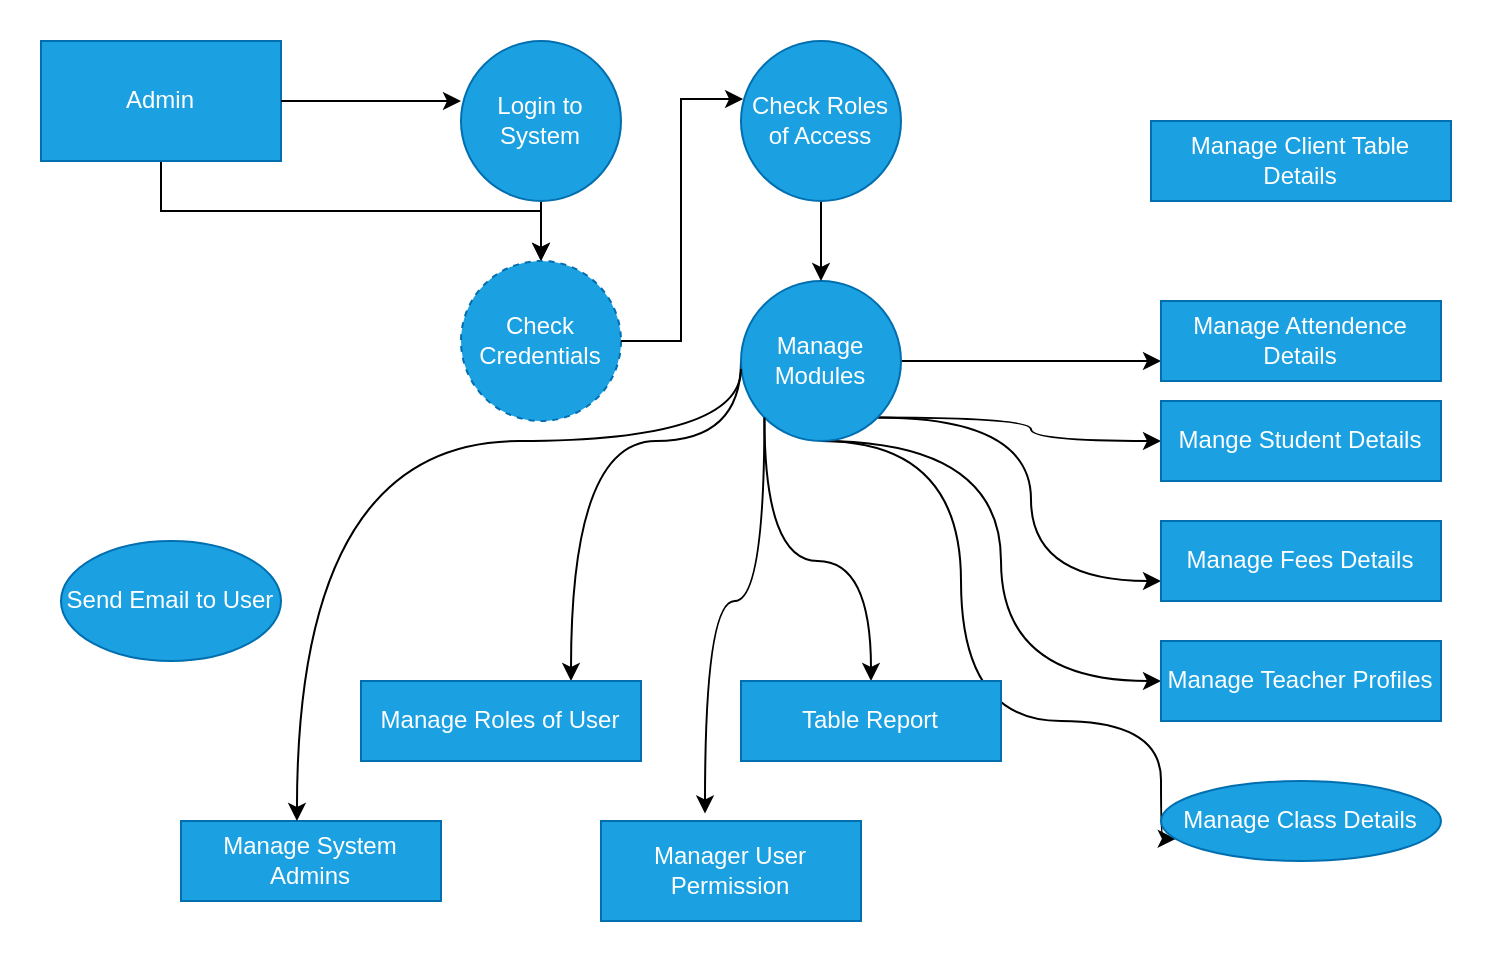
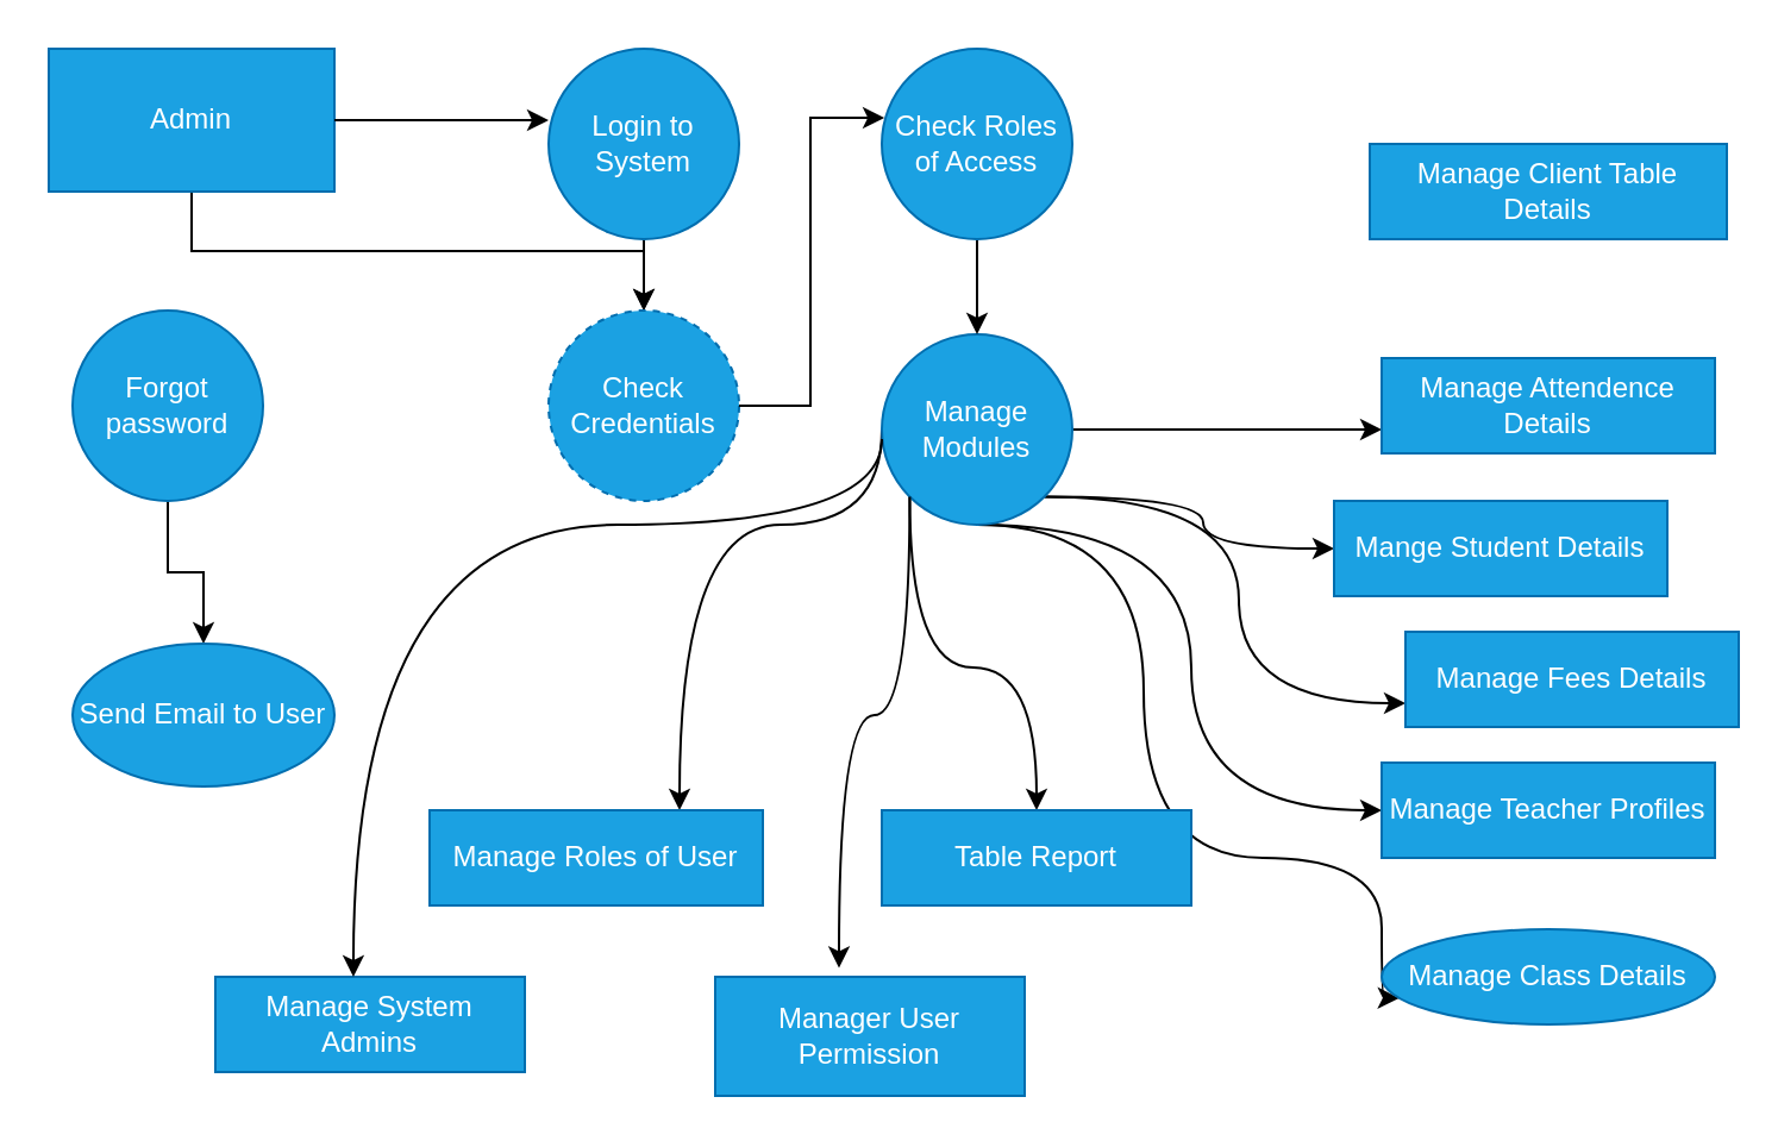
  <mxCell id="0" />
  <mxCell id="1" parent="0" />
  <mxCell id="2" style="edgeStyle=orthogonalEdgeStyle;rounded=0;orthogonalLoop=1;jettySize=auto;html=1;exitX=0.5;exitY=1;exitDx=0;exitDy=0;" edge="1" parent="1" source="3" target="6"><mxGeometry relative="1" as="geometry" /></mxCell>
  <mxCell id="3" value="Admin" style="rounded=0;whiteSpace=wrap;html=1;fillColor=#1ba1e2;fontColor=#ffffff;strokeColor=#006EAF;" vertex="1" parent="1"><mxGeometry x="20" y="20" width="120" height="60" as="geometry" /></mxCell>
  <mxCell id="4" style="edgeStyle=orthogonalEdgeStyle;rounded=0;orthogonalLoop=1;jettySize=auto;html=1;exitX=0.5;exitY=1;exitDx=0;exitDy=0;entryX=0.5;entryY=0;entryDx=0;entryDy=0;" edge="1" parent="1" source="5" target="6"><mxGeometry relative="1" as="geometry" /></mxCell>
  <mxCell id="5" value="Login to System" style="ellipse;whiteSpace=wrap;html=1;aspect=fixed;fillColor=#1ba1e2;fontColor=#ffffff;strokeColor=#006EAF;" vertex="1" parent="1"><mxGeometry x="230" y="20" width="80" height="80" as="geometry" /></mxCell>
  <mxCell id="6" value="Check Credentials" style="ellipse;whiteSpace=wrap;html=1;aspect=fixed;fillColor=#1ba1e2;fontColor=#ffffff;strokeColor=#006EAF;dashed=1;" vertex="1" parent="1"><mxGeometry x="230" y="130" width="80" height="80" as="geometry" /></mxCell>
  <mxCell id="7" style="edgeStyle=orthogonalEdgeStyle;curved=1;rounded=0;orthogonalLoop=1;jettySize=auto;html=1;exitX=1;exitY=0.5;exitDx=0;exitDy=0;entryX=0;entryY=0.75;entryDx=0;entryDy=0;" edge="1" parent="1" source="14" target="30"><mxGeometry relative="1" as="geometry" /></mxCell>
  <mxCell id="8" style="edgeStyle=orthogonalEdgeStyle;curved=1;rounded=0;orthogonalLoop=1;jettySize=auto;html=1;exitX=1;exitY=1;exitDx=0;exitDy=0;entryX=0;entryY=0.5;entryDx=0;entryDy=0;" edge="1" parent="1" source="14" target="29"><mxGeometry relative="1" as="geometry" /></mxCell>
  <mxCell id="9" style="edgeStyle=orthogonalEdgeStyle;curved=1;rounded=0;orthogonalLoop=1;jettySize=auto;html=1;exitX=1;exitY=1;exitDx=0;exitDy=0;entryX=0;entryY=0.75;entryDx=0;entryDy=0;" edge="1" parent="1" source="14" target="28"><mxGeometry relative="1" as="geometry" /></mxCell>
  <mxCell id="10" style="edgeStyle=orthogonalEdgeStyle;curved=1;rounded=0;orthogonalLoop=1;jettySize=auto;html=1;exitX=0.5;exitY=1;exitDx=0;exitDy=0;entryX=0;entryY=0.5;entryDx=0;entryDy=0;" edge="1" parent="1" source="14" target="27"><mxGeometry relative="1" as="geometry"><Array as="points"><mxPoint x="500" y="220" /><mxPoint x="500" y="340" /></Array></mxGeometry></mxCell>
  <mxCell id="11" style="edgeStyle=orthogonalEdgeStyle;curved=1;rounded=0;orthogonalLoop=1;jettySize=auto;html=1;exitX=0.5;exitY=1;exitDx=0;exitDy=0;entryX=0;entryY=0.75;entryDx=0;entryDy=0;" edge="1" parent="1" source="14" target="24"><mxGeometry relative="1" as="geometry"><Array as="points"><mxPoint x="480" y="220" /><mxPoint x="480" y="360" /><mxPoint x="580" y="360" /></Array></mxGeometry></mxCell>
  <mxCell id="12" style="edgeStyle=orthogonalEdgeStyle;curved=1;rounded=0;orthogonalLoop=1;jettySize=auto;html=1;exitX=0;exitY=1;exitDx=0;exitDy=0;" edge="1" parent="1" source="14" target="26"><mxGeometry relative="1" as="geometry"><mxPoint x="380" y="220" as="sourcePoint" /></mxGeometry></mxCell>
  <mxCell id="13" style="edgeStyle=orthogonalEdgeStyle;curved=1;rounded=0;orthogonalLoop=1;jettySize=auto;html=1;exitX=0;exitY=0.5;exitDx=0;exitDy=0;entryX=0.75;entryY=0;entryDx=0;entryDy=0;" edge="1" parent="1" source="14" target="25"><mxGeometry relative="1" as="geometry"><Array as="points"><mxPoint x="370" y="220" /><mxPoint x="285" y="220" /></Array></mxGeometry></mxCell>
  <mxCell id="14" value="Manage Modules" style="ellipse;whiteSpace=wrap;html=1;aspect=fixed;fillColor=#1ba1e2;fontColor=#ffffff;strokeColor=#006EAF;" vertex="1" parent="1"><mxGeometry x="370" y="140" width="80" height="80" as="geometry" /></mxCell>
+ <mxCell id="15" style="edgeStyle=orthogonalEdgeStyle;rounded=0;orthogonalLoop=1;jettySize=auto;html=1;exitX=0.5;exitY=1;exitDx=0;exitDy=0;entryX=0.5;entryY=0;entryDx=0;entryDy=0;" edge="1" parent="1" source="16" target="17"><mxGeometry relative="1" as="geometry" /></mxCell>
+ <mxCell id="16" value="Forgot password" style="ellipse;whiteSpace=wrap;html=1;aspect=fixed;fillColor=#1ba1e2;fontColor=#ffffff;strokeColor=#006EAF;" vertex="1" parent="1"><mxGeometry x="30" y="130" width="80" height="80" as="geometry" /></mxCell>
  <mxCell id="17" value="Send Email to User" style="ellipse;whiteSpace=wrap;html=1;aspect=fixed;fillColor=#1ba1e2;fontColor=#ffffff;strokeColor=#006EAF;" vertex="1" parent="1"><mxGeometry x="30" y="270" width="110" height="60" as="geometry" /></mxCell>
  <mxCell id="18" style="edgeStyle=orthogonalEdgeStyle;rounded=0;orthogonalLoop=1;jettySize=auto;html=1;exitX=1;exitY=0.5;exitDx=0;exitDy=0;entryX=0;entryY=0.375;entryDx=0;entryDy=0;entryPerimeter=0;" edge="1" parent="1" source="3" target="5"><mxGeometry relative="1" as="geometry" /></mxCell>
  <mxCell id="19" style="edgeStyle=orthogonalEdgeStyle;rounded=0;orthogonalLoop=1;jettySize=auto;html=1;exitX=0.5;exitY=1;exitDx=0;exitDy=0;" edge="1" parent="1" source="20" target="14"><mxGeometry relative="1" as="geometry" /></mxCell>
  <mxCell id="20" value="Check Roles of Access" style="ellipse;whiteSpace=wrap;html=1;aspect=fixed;fillColor=#1ba1e2;fontColor=#ffffff;strokeColor=#006EAF;" vertex="1" parent="1"><mxGeometry x="370" y="20" width="80" height="80" as="geometry" /></mxCell>
  <mxCell id="21" style="edgeStyle=orthogonalEdgeStyle;rounded=0;orthogonalLoop=1;jettySize=auto;html=1;exitX=1;exitY=0.5;exitDx=0;exitDy=0;entryX=0.013;entryY=0.363;entryDx=0;entryDy=0;entryPerimeter=0;" edge="1" parent="1" source="6" target="20"><mxGeometry relative="1" as="geometry" /></mxCell>
  <mxCell id="22" value="Manager User Permission" style="rounded=0;whiteSpace=wrap;html=1;fillColor=#1ba1e2;fontColor=#ffffff;strokeColor=#006EAF;" vertex="1" parent="1"><mxGeometry x="300" y="410" width="130" height="50" as="geometry" /></mxCell>
  <mxCell id="23" value="Manage System Admins" style="rounded=0;whiteSpace=wrap;html=1;fillColor=#1ba1e2;fontColor=#ffffff;strokeColor=#006EAF;" vertex="1" parent="1"><mxGeometry x="90" y="410" width="130" height="40" as="geometry" /></mxCell>
  <mxCell id="24" value="Manage Class Details" style="ellipse;whiteSpace=wrap;html=1;fillColor=#1ba1e2;fontColor=#ffffff;strokeColor=#006EAF;" vertex="1" parent="1"><mxGeometry x="580" y="390" width="140" height="40" as="geometry" /></mxCell>
  <mxCell id="25" value="Manage Roles of User" style="rounded=0;whiteSpace=wrap;html=1;fillColor=#1ba1e2;fontColor=#ffffff;strokeColor=#006EAF;" vertex="1" parent="1"><mxGeometry x="180" y="340" width="140" height="40" as="geometry" /></mxCell>
  <mxCell id="26" value="Table Report" style="rounded=0;whiteSpace=wrap;html=1;fillColor=#1ba1e2;fontColor=#ffffff;strokeColor=#006EAF;" vertex="1" parent="1"><mxGeometry x="370" y="340" width="130" height="40" as="geometry" /></mxCell>
  <mxCell id="27" value="Manage Teacher Profiles" style="rounded=0;whiteSpace=wrap;html=1;fillColor=#1ba1e2;fontColor=#ffffff;strokeColor=#006EAF;" vertex="1" parent="1"><mxGeometry x="580" y="320" width="140" height="40" as="geometry" /></mxCell>
- <mxCell id="28" value="Manage Fees Details" style="rounded=0;whiteSpace=wrap;html=1;fillColor=#1ba1e2;fontColor=#ffffff;strokeColor=#006EAF;" vertex="1" parent="1"><mxGeometry x="580" y="260" width="140" height="40" as="geometry" /></mxCell>
- <mxCell id="29" value="Mange Student Details" style="rounded=0;whiteSpace=wrap;html=1;fillColor=#1ba1e2;fontColor=#ffffff;strokeColor=#006EAF;" vertex="1" parent="1"><mxGeometry x="580" y="200" width="140" height="40" as="geometry" /></mxCell>
+ <mxCell id="28" value="Manage Fees Details" style="rounded=0;whiteSpace=wrap;html=1;fillColor=#1ba1e2;fontColor=#ffffff;strokeColor=#006EAF;" vertex="1" parent="1"><mxGeometry x="590" y="265" width="140" height="40" as="geometry" /></mxCell>
+ <mxCell id="29" value="Mange Student Details" style="rounded=0;whiteSpace=wrap;html=1;fillColor=#1ba1e2;fontColor=#ffffff;strokeColor=#006EAF;" vertex="1" parent="1"><mxGeometry x="560" y="210" width="140" height="40" as="geometry" /></mxCell>
  <mxCell id="30" value="Manage Attendence Details" style="rounded=0;whiteSpace=wrap;html=1;fillColor=#1ba1e2;fontColor=#ffffff;strokeColor=#006EAF;" vertex="1" parent="1"><mxGeometry x="580" y="150" width="140" height="40" as="geometry" /></mxCell>
  <mxCell id="31" value="Manage Client Table Details" style="rounded=0;whiteSpace=wrap;html=1;fillColor=#1ba1e2;fontColor=#ffffff;strokeColor=#006EAF;" vertex="1" parent="1"><mxGeometry x="575" y="60" width="150" height="40" as="geometry" /></mxCell>
  <mxCell id="32" style="edgeStyle=orthogonalEdgeStyle;rounded=0;orthogonalLoop=1;jettySize=auto;html=1;exitX=0.5;exitY=1;exitDx=0;exitDy=0;" edge="1" parent="1" source="31" target="31"><mxGeometry relative="1" as="geometry" /></mxCell>
  <mxCell id="33" style="edgeStyle=orthogonalEdgeStyle;curved=1;rounded=0;orthogonalLoop=1;jettySize=auto;html=1;exitX=0;exitY=1;exitDx=0;exitDy=0;entryX=0.4;entryY=-0.075;entryDx=0;entryDy=0;entryPerimeter=0;" edge="1" parent="1" source="14" target="22"><mxGeometry relative="1" as="geometry"><Array as="points"><mxPoint x="382" y="300" /><mxPoint x="352" y="300" /></Array></mxGeometry></mxCell>
  <mxCell id="34" style="edgeStyle=orthogonalEdgeStyle;curved=1;rounded=0;orthogonalLoop=1;jettySize=auto;html=1;exitX=0;exitY=0.5;exitDx=0;exitDy=0;entryX=0.446;entryY=-0.1;entryDx=0;entryDy=0;entryPerimeter=0;" edge="1" parent="1"><mxGeometry relative="1" as="geometry"><mxPoint x="370" y="184" as="sourcePoint" /><mxPoint x="147.98" y="410" as="targetPoint" /><Array as="points"><mxPoint x="370" y="220" /><mxPoint x="148" y="220" /></Array></mxGeometry></mxCell>
